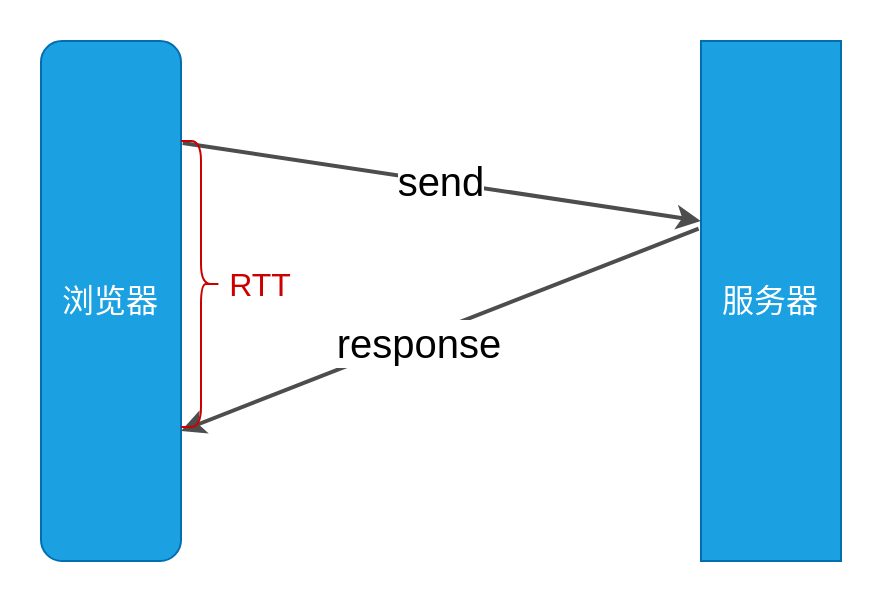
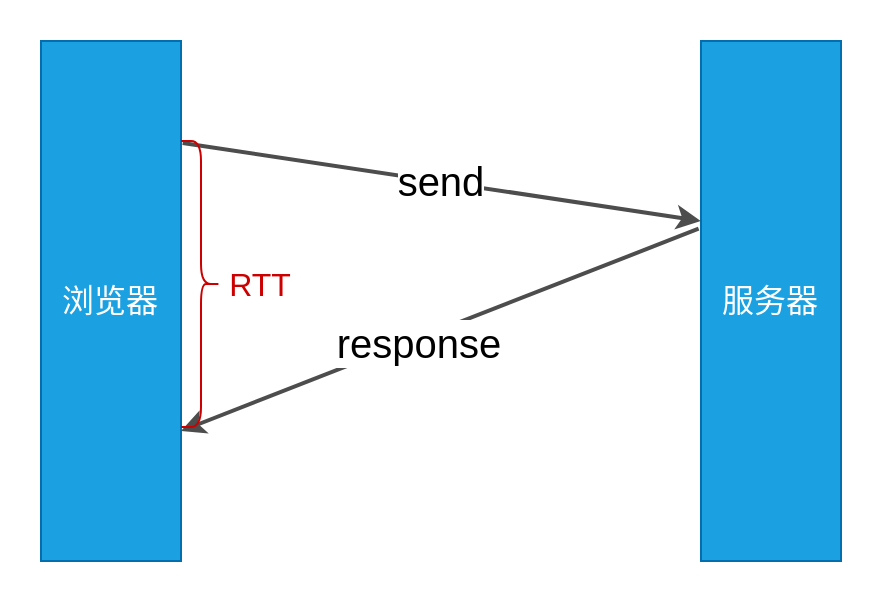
  <mxCell id="0" />
  <mxCell id="1" parent="0" />
- <mxCell id="2" value="浏览器" style="rounded=1;whiteSpace=wrap;html=1;fillColor=#1ba1e2;fontColor=#ffffff;strokeColor=#006EAF;fontSize=16;" vertex="1" parent="1"><mxGeometry x="20" y="20" width="70" height="260" as="geometry" /></mxCell>
+ <mxCell id="2" value="浏览器" style="whiteSpace=wrap;html=1;fillColor=#1ba1e2;fontColor=#ffffff;strokeColor=#006EAF;fontSize=16;rounded=0;" vertex="1" parent="1"><mxGeometry x="20" y="20" width="70" height="260" as="geometry" /></mxCell>
  <mxCell id="3" value="服务器" style="whiteSpace=wrap;html=1;fillColor=#1ba1e2;fontColor=#ffffff;strokeColor=#006EAF;fontSize=16;rounded=0;" vertex="1" parent="1"><mxGeometry x="350" y="20" width="70" height="260" as="geometry" /></mxCell>
  <mxCell id="4" value="send" style="endArrow=classic;html=1;entryX=-0.002;entryY=0.346;entryDx=0;entryDy=0;entryPerimeter=0;fontColor=#000000;strokeColor=#4D4D4D;strokeWidth=2;labelBackgroundColor=#FFFFFF;fontSize=20;exitX=1.012;exitY=0.196;exitDx=0;exitDy=0;exitPerimeter=0;" edge="1" parent="1" source="2" target="3"><mxGeometry width="50" height="50" relative="1" as="geometry"><mxPoint x="240" y="270" as="sourcePoint" /><mxPoint x="290" y="220" as="targetPoint" /></mxGeometry></mxCell>
  <mxCell id="5" value="" style="endArrow=classic;html=1;exitX=-0.017;exitY=0.361;exitDx=0;exitDy=0;exitPerimeter=0;entryX=1;entryY=0.75;entryDx=0;entryDy=0;fontColor=#0066CC;strokeColor=#4D4D4D;strokeWidth=2;" edge="1" parent="1" source="3" target="2"><mxGeometry width="50" height="50" relative="1" as="geometry"><mxPoint x="101.82" y="77.84" as="sourcePoint" /><mxPoint x="359.86" y="119.96" as="targetPoint" /></mxGeometry></mxCell>
  <mxCell id="6" value="response" style="edgeLabel;html=1;align=center;verticalAlign=middle;resizable=0;points=[];fontColor=#000000;labelBackgroundColor=#FFFFFF;fontSize=20;" vertex="1" connectable="0" parent="5"><mxGeometry x="0.088" y="2" relative="1" as="geometry"><mxPoint as="offset" /></mxGeometry></mxCell>
  <mxCell id="7" value="" style="shape=curlyBracket;whiteSpace=wrap;html=1;rounded=1;flipH=1;labelPosition=right;verticalLabelPosition=middle;align=left;verticalAlign=middle;labelBackgroundColor=#FFFFFF;fontSize=20;fontColor=#000000;strokeColor=#CC0000;" vertex="1" parent="1"><mxGeometry x="90" y="70" width="20" height="143" as="geometry" /></mxCell>
  <mxCell id="8" value="RTT" style="text;html=1;strokeColor=none;fillColor=none;align=center;verticalAlign=middle;whiteSpace=wrap;rounded=0;labelBackgroundColor=#FFFFFF;fontSize=16;fontColor=#CC0000;" vertex="1" parent="1"><mxGeometry x="100" y="126.5" width="60" height="30" as="geometry" /></mxCell>
